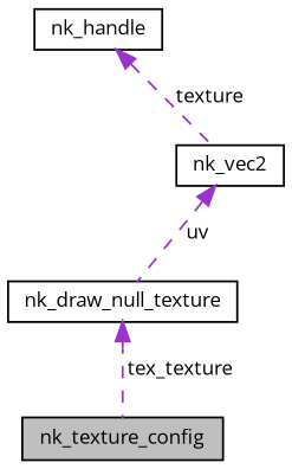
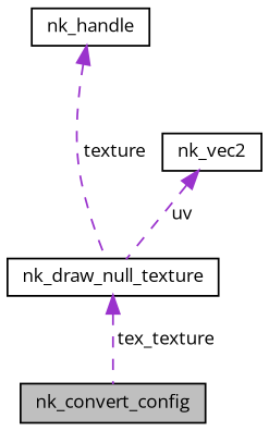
  digraph {
    fontname="Open Sans"
    node [color=black fillcolor=white fontname="Open Sans" fontsize=10 shape=record style=filled]
    edge [color=darkorchid3 dir=back fontname="Open Sans" fontsize=10 labelfontname=Helvetica labelfontsize=10 style=dashed]
-   n1 [fillcolor=grey75 fontcolor=black height=0.2 label=nk_texture_config width=0.4]
+   n1 [fillcolor=grey75 fontcolor=black height=0.2 label=nk_convert_config width=0.4]
    n2 [height=0.2 label=nk_draw_null_texture width=0.4]
    n3 [height=0.2 label=nk_vec2 width=0.4]
    n4 [height=0.2 label=nk_handle width=0.4]
    n2 -> n1 [label=" tex_texture"]
    n3 -> n2 [label=" uv"]
-   n4 -> n3 [label=" texture"]
+   n4 -> n2 [label=" texture"]
  }
